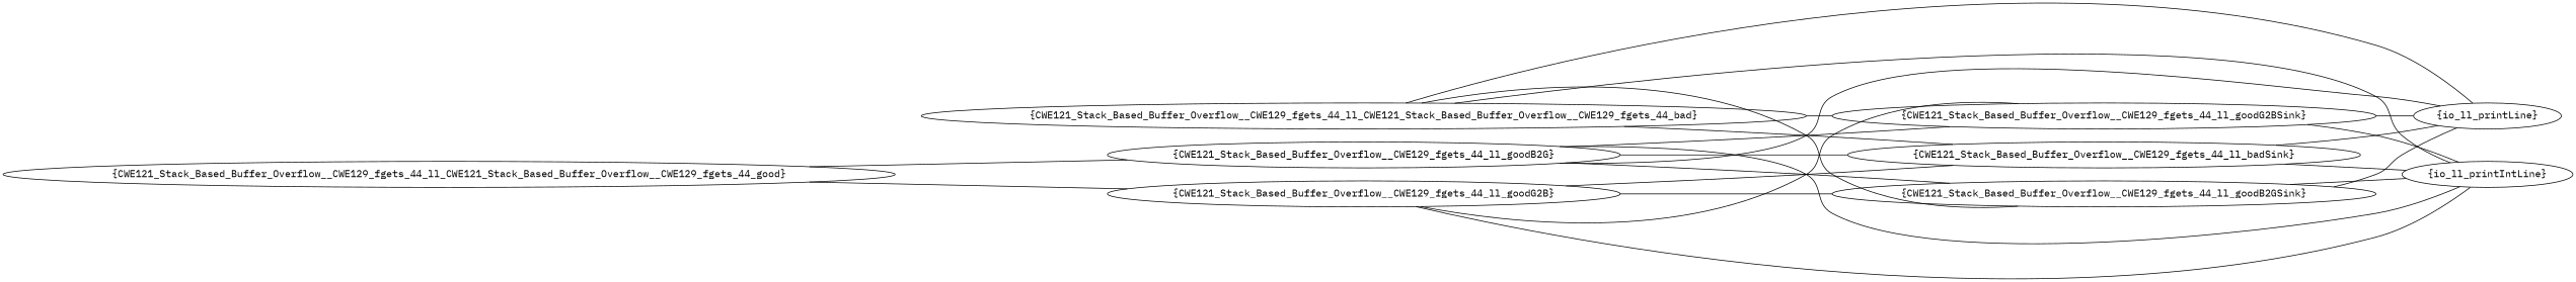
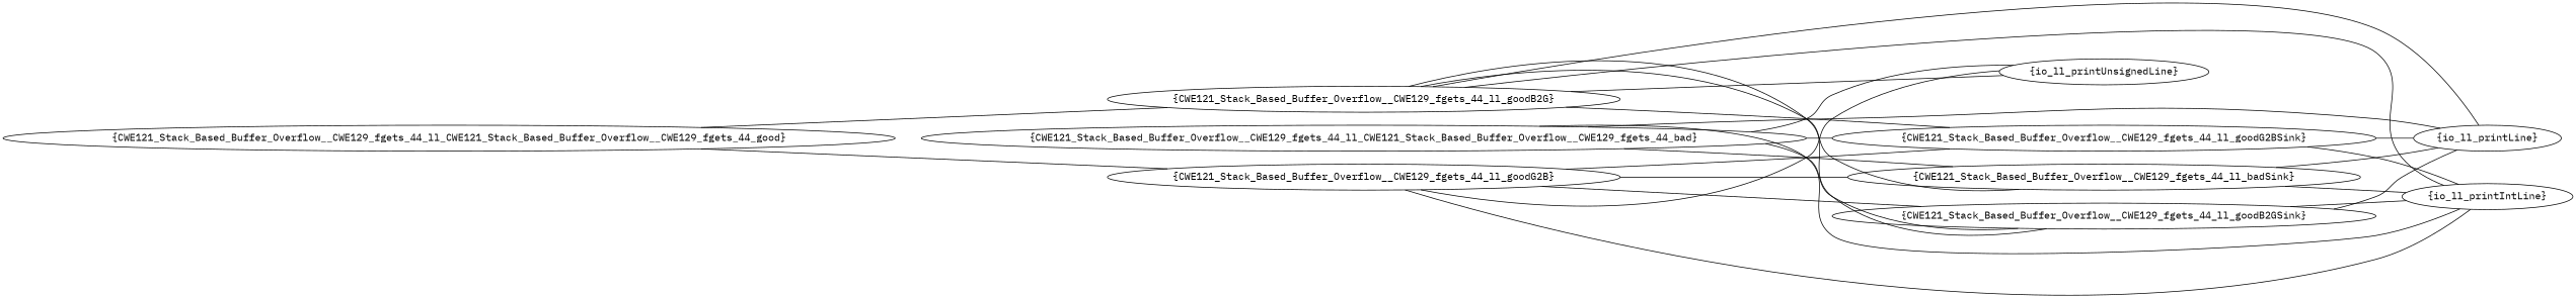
  graph {
    fontname="IBM Plex Mono"
    rankdir=LR
    node [fontname="IBM Plex Mono"]
    edge [fontname="IBM Plex Mono"]
    n1 [label="{CWE121_Stack_Based_Buffer_Overflow__CWE129_fgets_44_ll_CWE121_Stack_Based_Buffer_Overflow__CWE129_fgets_44_bad}"]
    n2 [label="{io_ll_printLine}"]
    n3 [label="{CWE121_Stack_Based_Buffer_Overflow__CWE129_fgets_44_ll_badSink}"]
    n4 [label="{CWE121_Stack_Based_Buffer_Overflow__CWE129_fgets_44_ll_goodB2GSink}"]
    n5 [label="{CWE121_Stack_Based_Buffer_Overflow__CWE129_fgets_44_ll_goodG2BSink}"]
    n6 [label="{io_ll_printIntLine}"]
+   n7 [label="{io_ll_printUnsignedLine}"]
    n8 [label="{CWE121_Stack_Based_Buffer_Overflow__CWE129_fgets_44_ll_goodG2B}"]
    n9 [label="{CWE121_Stack_Based_Buffer_Overflow__CWE129_fgets_44_ll_goodB2G}"]
    n10 [label="{CWE121_Stack_Based_Buffer_Overflow__CWE129_fgets_44_ll_CWE121_Stack_Based_Buffer_Overflow__CWE129_fgets_44_good}"]
    n1 -- n2
    n1 -- n3
    n1 -- n4
    n1 -- n5
    n1 -- n6
+   n1 -- n7
    n3 -- n2
    n3 -- n6
    n4 -- n2
    n4 -- n6
    n5 -- n2
    n5 -- n6
    n8 -- n3
    n8 -- n4
    n8 -- n5
    n8 -- n6
+   n8 -- n7
    n9 -- n2
    n9 -- n3
    n9 -- n4
    n9 -- n5
    n9 -- n6
+   n9 -- n7
    n10 -- n8
    n10 -- n9
  }
